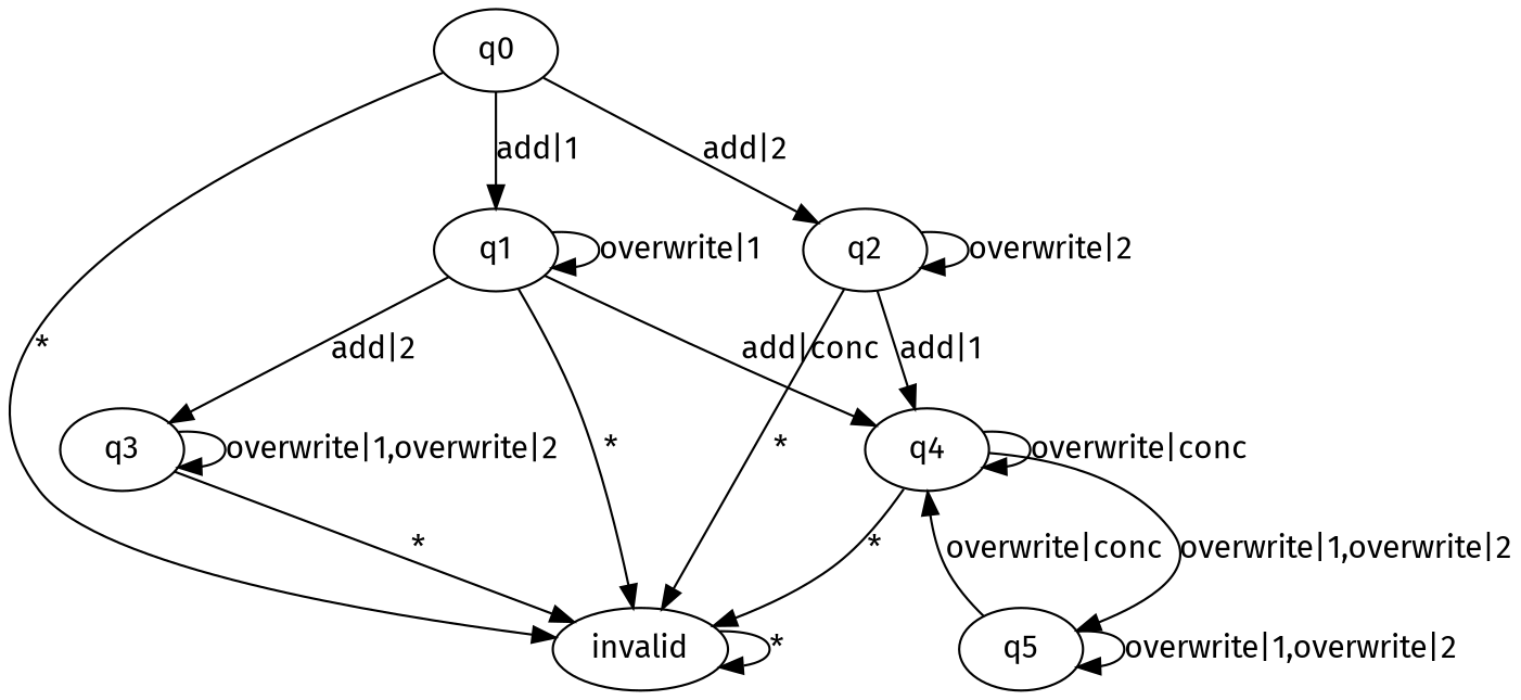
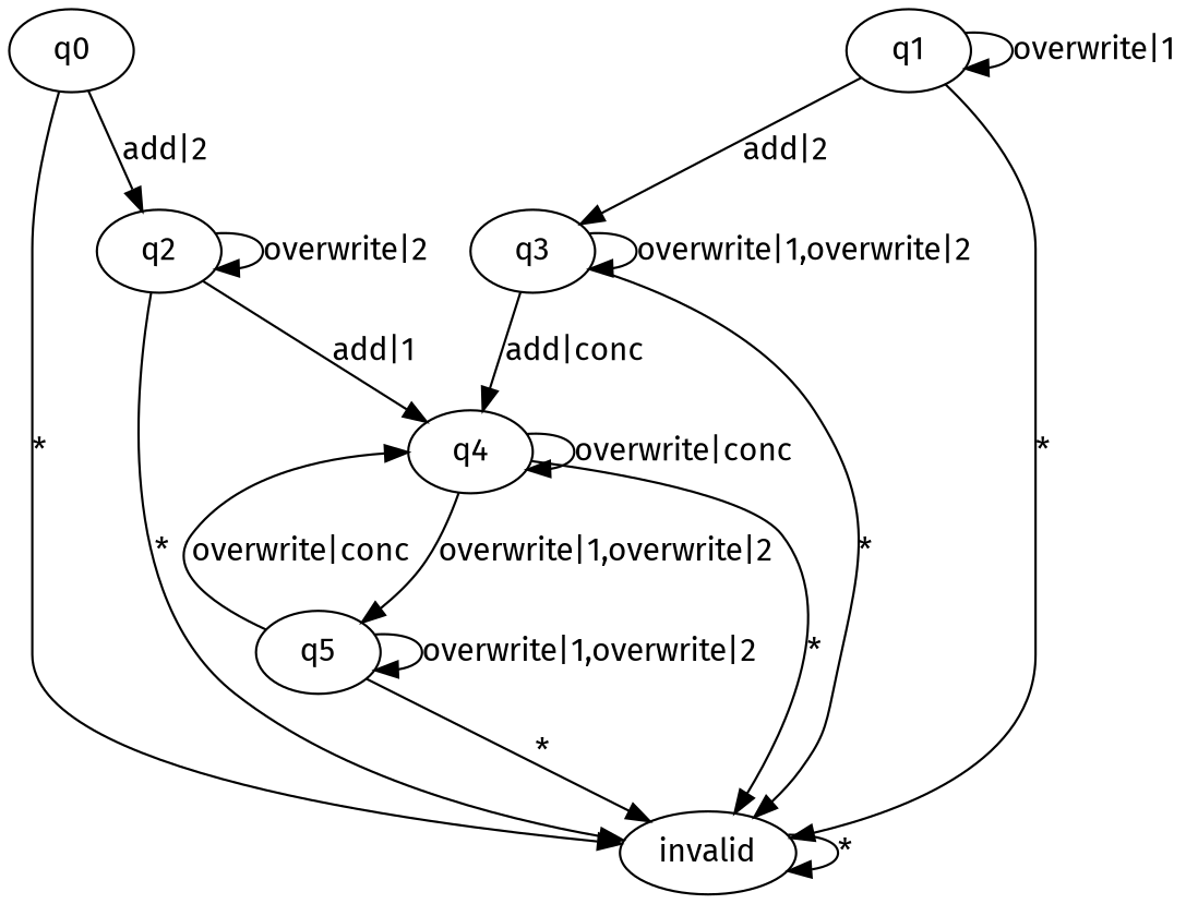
  digraph {
    fontname="Fira Sans"
    node [fontname="Fira Sans"]
    edge [fontname="Fira Sans"]
    n1 [label=q0]
    n2 [label=q1]
    n3 [label=q2]
    n4 [label=invalid]
    n5 [label=q3]
    n6 [label=q4]
    n7 [label=q5]
-   n1 -> n2 [label="add|1"]
    n1 -> n3 [label="add|2"]
    n1 -> n4 [label="*"]
    n2 -> n2 [label="overwrite|1"]
    n2 -> n4 [label="*"]
    n2 -> n5 [label="add|2"]
    n3 -> n3 [label="overwrite|2"]
    n3 -> n4 [label="*"]
    n3 -> n6 [label="add|1"]
    n4 -> n4 [label="*"]
    n5 -> n4 [label="*"]
    n5 -> n5 [label="overwrite|1,overwrite|2"]
-   n2 -> n6 [label="add|conc"]
+   n5 -> n6 [label="add|conc"]
    n6 -> n4 [label="*"]
    n6 -> n6 [label="overwrite|conc"]
    n6 -> n7 [label="overwrite|1,overwrite|2"]
+   n7 -> n4 [label="*"]
    n7 -> n6 [label="overwrite|conc"]
    n7 -> n7 [label="overwrite|1,overwrite|2"]
  }
